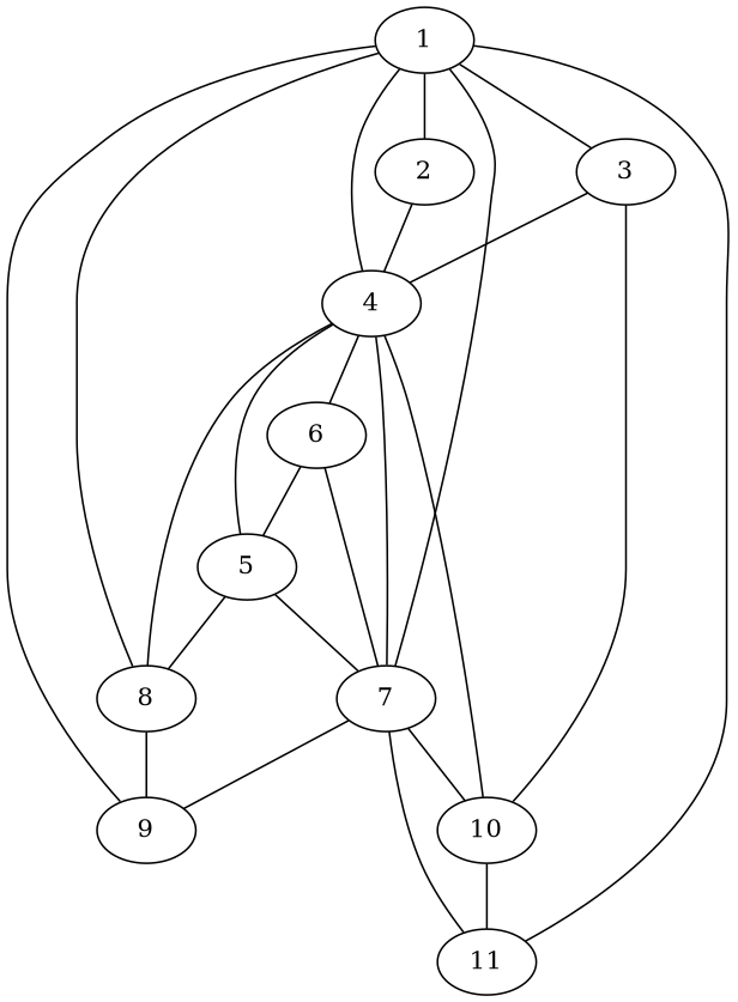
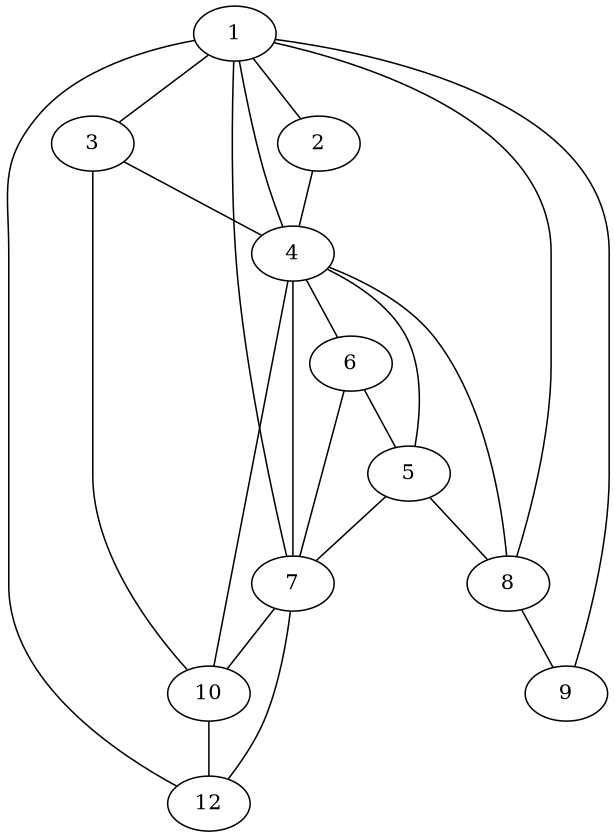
  graph {
    1
    2
    3
    4
    7
    8
    9
-   11
+   11 [label=12]
    10
    5
    6
    1 -- 2
    1 -- 3
    1 -- 4
    1 -- 7
    1 -- 8
    1 -- 9
    1 -- 11
    2 -- 4
    3 -- 4
    3 -- 10
    4 -- 7
    4 -- 8
    4 -- 10
    4 -- 5
    4 -- 6
-   7 -- 9
    7 -- 11
    7 -- 10
    8 -- 9
    10 -- 11
    5 -- 7
    5 -- 8
    6 -- 7
    6 -- 5
  }
